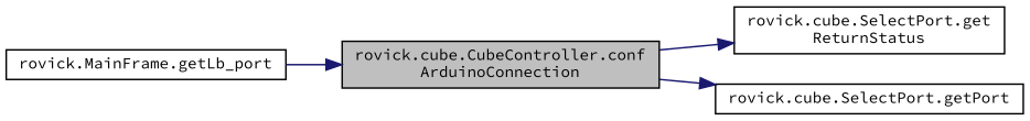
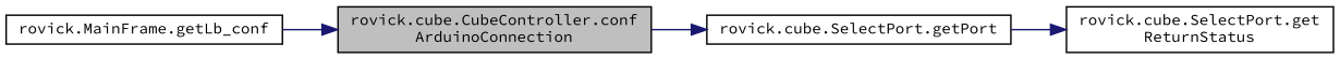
  digraph {
    fontname="Source Code Pro"
    rankdir=LR
    node [color=black fillcolor=white fontname="Source Code Pro" fontsize=10 shape=record style=filled]
    edge [color=midnightblue fontname="Source Code Pro" fontsize=10 labelfontname=Helvetica labelfontsize=10 style=solid]
    n1 [fillcolor=grey75 fontcolor=black height=0.2 label="rovick.cube.CubeController.conf\lArduinoConnection" width=0.4]
    n2 [height=0.2 label="rovick.cube.SelectPort.get\lReturnStatus" width=0.4]
    n3 [height=0.2 label="rovick.cube.SelectPort.getPort" width=0.4]
-   n4 [height=0.2 label="rovick.MainFrame.getLb_port" width=0.4]
-   n1 -> n2
+   n4 [height=0.2 label="rovick.MainFrame.getLb_conf" width=0.4]
+   n3 -> n2
    n1 -> n3
    n4 -> n1
  }
